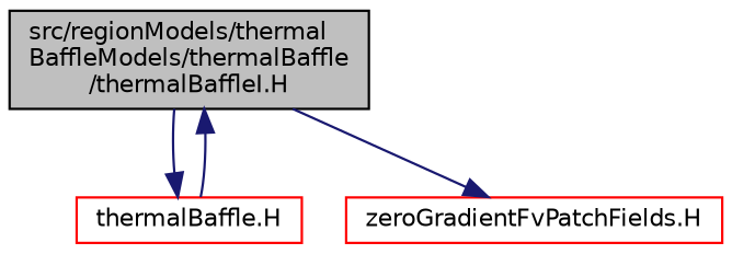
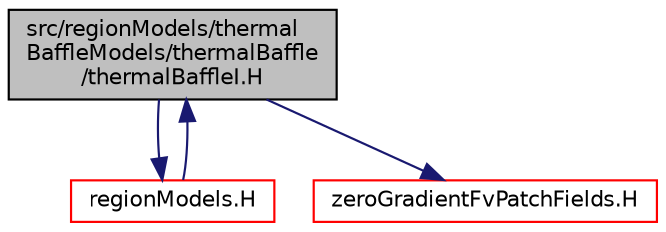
  digraph {
    node [color=red fontname=Helvetica fontsize=10 shape=record]
    edge [color=midnightblue fontname=Helvetica fontsize=10 labelfontname=Helvetica labelfontsize=10 style=solid]
    n1 [color=black fillcolor=grey75 fontcolor=black height=0.2 label="src/regionModels/thermal\lBaffleModels/thermalBaffle\l/thermalBaffleI.H" style=filled width=0.4]
-   n2 [height=0.2 label="thermalBaffle.H" width=0.4]
+   n2 [height=0.2 label="regionModels.H" width=0.4]
    n3 [height=0.2 label="zeroGradientFvPatchFields.H" width=0.4]
    n1 -> n2
    n1 -> n3
    n2 -> n1
  }
